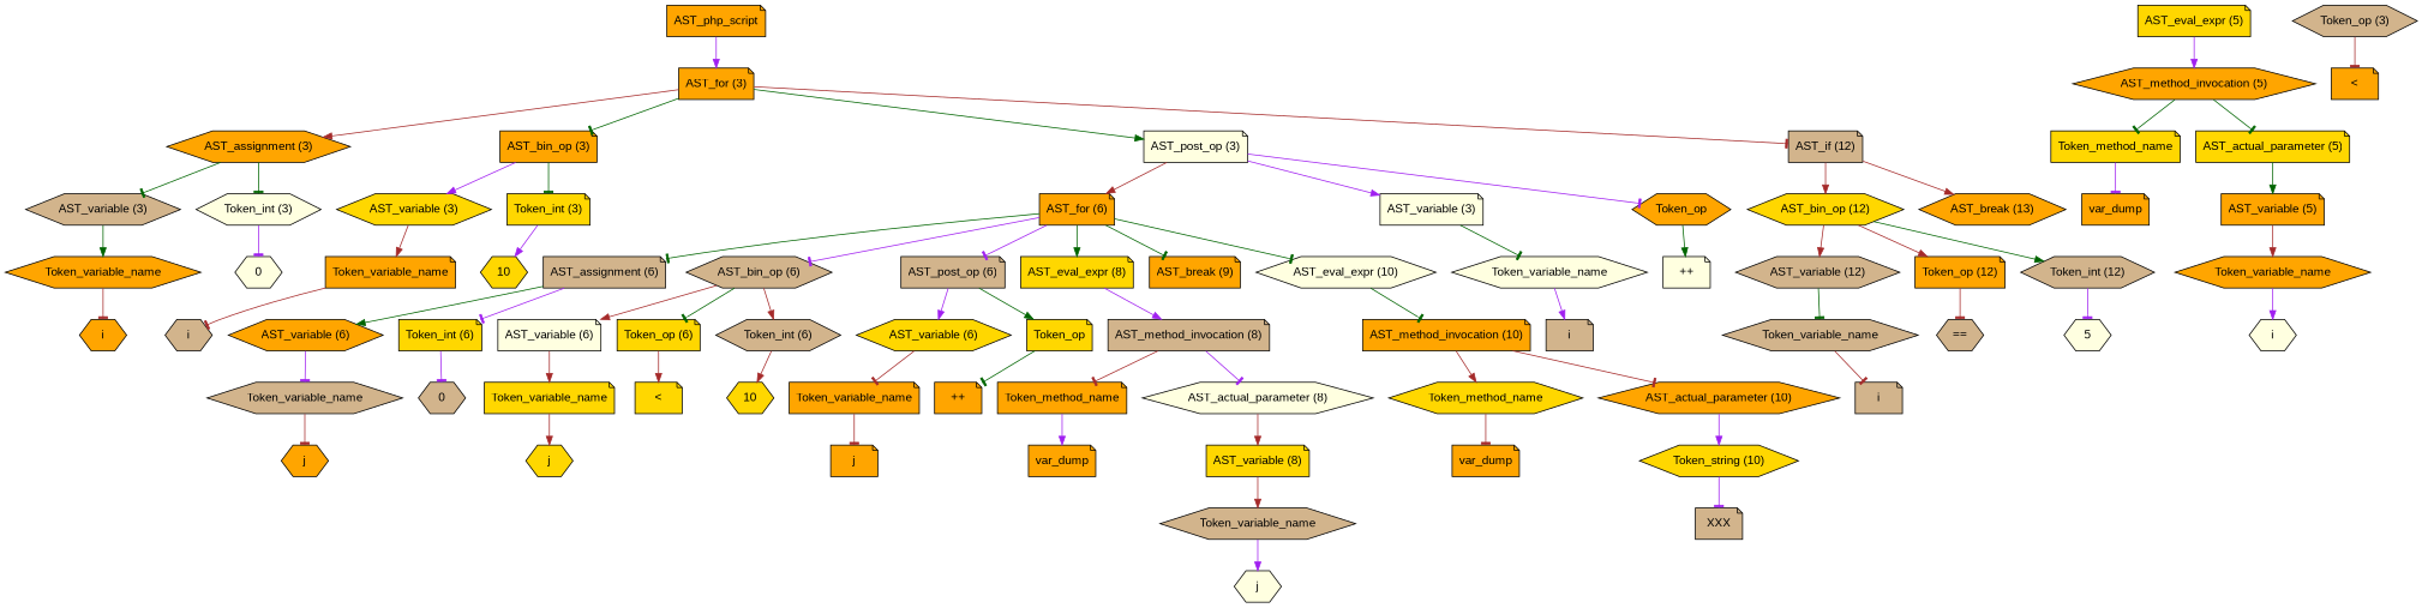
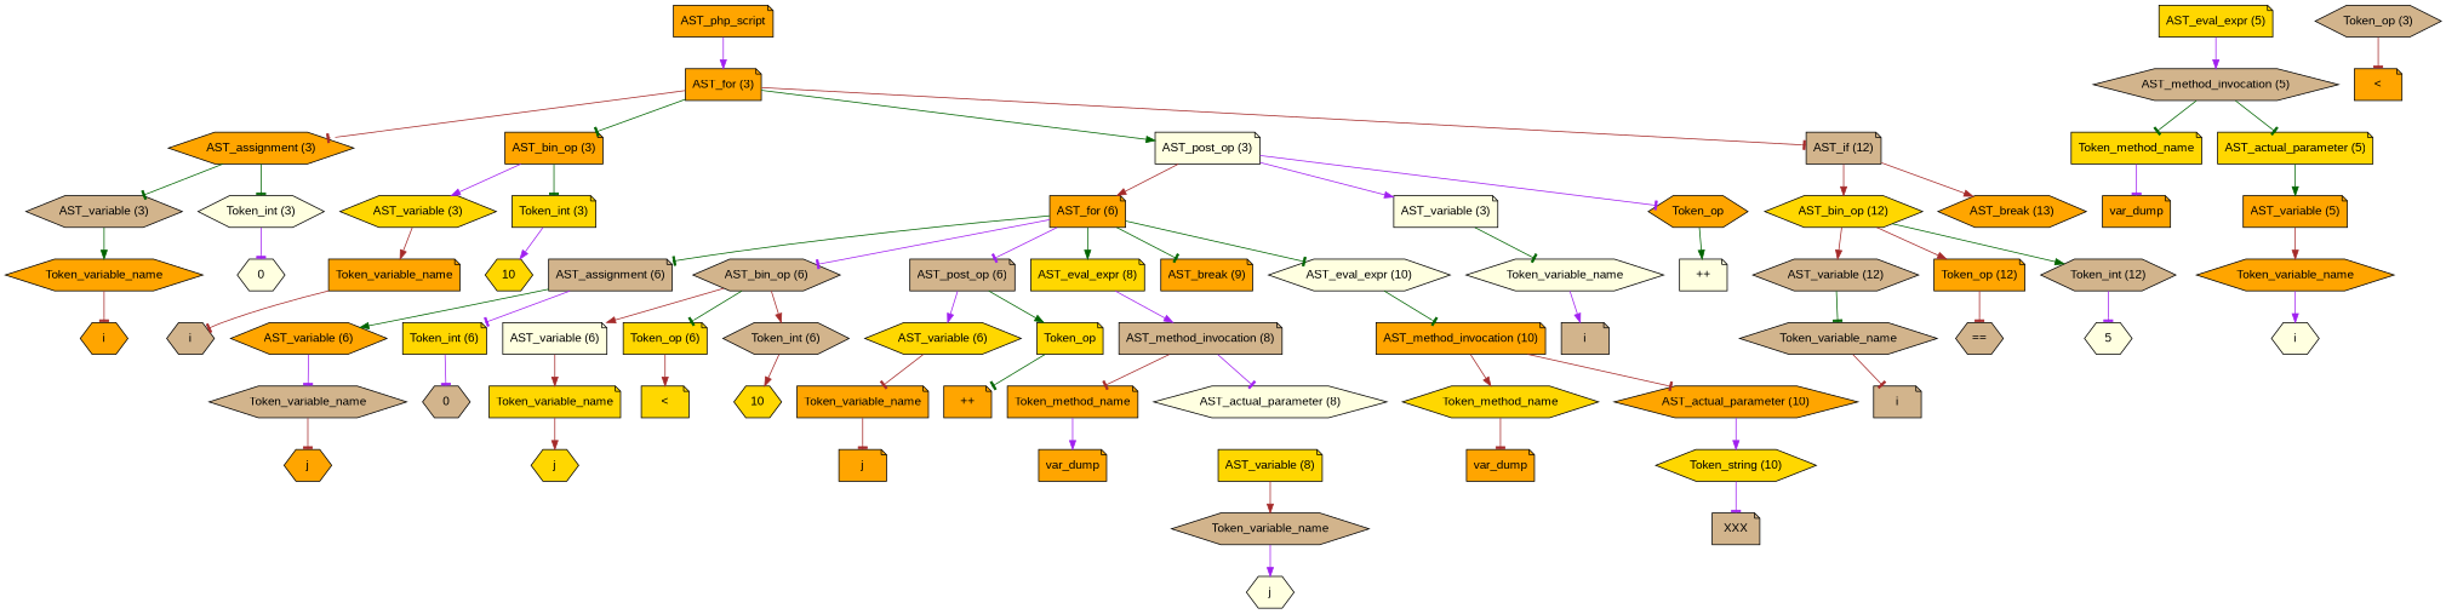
  digraph {
    fontname="Liberation Sans"
    node [fillcolor=orange fontname="Liberation Sans" shape=note style=filled]
    edge [arrowhead=normal color=brown fontname="Liberation Sans"]
    n1 [label=AST_php_script]
    n2 [label="AST_for (3)"]
    n3 [label="AST_assignment (3)" shape=hexagon]
    n4 [label="AST_bin_op (3)"]
    n5 [fillcolor=lightyellow label="AST_post_op (3)"]
    n6 [fillcolor=tan label="AST_if (12)"]
    n7 [fillcolor=tan label="AST_variable (3)" shape=hexagon]
    n8 [fillcolor=lightyellow label="Token_int (3)" shape=hexagon]
    n9 [fillcolor=gold label="AST_variable (3)" shape=hexagon]
    n10 [fillcolor=gold label="Token_int (3)"]
    n11 [label="AST_for (6)"]
    n12 [fillcolor=lightyellow label="AST_variable (3)"]
    n13 [label=Token_op shape=hexagon]
    n14 [fillcolor=gold label="AST_eval_expr (5)"]
-   n15 [label="AST_method_invocation (5)" shape=hexagon]
+   n15 [fillcolor=tan label="AST_method_invocation (5)" shape=hexagon]
    n16 [fillcolor=tan label="AST_assignment (6)"]
    n17 [fillcolor=tan label="AST_bin_op (6)" shape=hexagon]
    n18 [fillcolor=tan label="AST_post_op (6)"]
    n19 [fillcolor=gold label="AST_eval_expr (8)"]
    n20 [label="AST_break (9)"]
    n21 [fillcolor=lightyellow label="AST_eval_expr (10)" shape=hexagon]
    n22 [fillcolor=gold label="AST_bin_op (12)" shape=hexagon]
    n23 [label="AST_break (13)" shape=hexagon]
    n24 [label=Token_variable_name shape=hexagon]
    n25 [fillcolor=lightyellow label=0 shape=hexagon]
    n26 [label=i shape=hexagon]
    n27 [label=Token_variable_name]
    n28 [fillcolor=tan label="Token_op (3)" shape=hexagon]
    n29 [label="<"]
    n30 [fillcolor=gold label=10 shape=hexagon]
    n31 [fillcolor=tan label=i shape=hexagon]
    n32 [fillcolor=lightyellow label=Token_variable_name shape=hexagon]
    n33 [fillcolor=lightyellow label="++"]
    n34 [fillcolor=tan label=i]
    n35 [fillcolor=gold label=Token_method_name]
    n36 [fillcolor=gold label="AST_actual_parameter (5)"]
    n37 [label=var_dump]
    n38 [label="AST_variable (5)"]
    n39 [label=Token_variable_name shape=hexagon]
    n40 [fillcolor=lightyellow label=i shape=hexagon]
    n41 [label="AST_variable (6)" shape=hexagon]
    n42 [fillcolor=gold label="Token_int (6)"]
    n43 [fillcolor=lightyellow label="AST_variable (6)"]
    n44 [fillcolor=gold label="Token_op (6)"]
    n45 [fillcolor=tan label="Token_int (6)" shape=hexagon]
    n46 [fillcolor=gold label="AST_variable (6)" shape=hexagon]
    n47 [fillcolor=gold label=Token_op]
    n48 [fillcolor=tan label="AST_method_invocation (8)"]
    n49 [label="AST_method_invocation (10)"]
    n50 [fillcolor=tan label=Token_variable_name shape=hexagon]
    n51 [fillcolor=tan label=0 shape=hexagon]
    n52 [label=j shape=hexagon]
    n53 [fillcolor=gold label=Token_variable_name]
    n54 [fillcolor=gold label="<"]
    n55 [fillcolor=gold label=10 shape=hexagon]
    n56 [fillcolor=gold label=j shape=hexagon]
    n57 [label=Token_variable_name]
    n58 [label="++"]
    n59 [label=j]
    n60 [label=Token_method_name]
    n61 [fillcolor=lightyellow label="AST_actual_parameter (8)" shape=hexagon]
    n62 [label=var_dump]
    n63 [fillcolor=gold label="AST_variable (8)"]
    n64 [fillcolor=tan label=Token_variable_name shape=hexagon]
    n65 [fillcolor=lightyellow label=j shape=hexagon]
    n66 [fillcolor=gold label=Token_method_name shape=hexagon]
    n67 [label="AST_actual_parameter (10)" shape=hexagon]
    n68 [label=var_dump]
    n69 [fillcolor=gold label="Token_string (10)" shape=hexagon]
    n70 [fillcolor=tan label=XXX]
    n71 [fillcolor=tan label="AST_variable (12)" shape=hexagon]
    n72 [label="Token_op (12)"]
    n73 [fillcolor=tan label="Token_int (12)" shape=hexagon]
    n74 [fillcolor=tan label=Token_variable_name shape=hexagon]
    n75 [fillcolor=tan label="==" shape=hexagon]
    n76 [fillcolor=lightyellow label=5 shape=hexagon]
    n77 [fillcolor=tan label=i]
    n1 -> n2 [color=purple]
-   n2 -> n3
+   n2 -> n3 [arrowhead=tee]
    n2 -> n4 [arrowhead=tee color=darkgreen]
    n2 -> n5 [color=darkgreen]
    n2 -> n6 [arrowhead=tee]
    n3 -> n7 [arrowhead=tee color=darkgreen]
    n3 -> n8 [arrowhead=tee color=darkgreen]
    n4 -> n9 [color=purple]
    n4 -> n10 [arrowhead=tee color=darkgreen]
    n5 -> n11
    n5 -> n12 [color=purple]
    n5 -> n13 [arrowhead=tee color=purple]
    n6 -> n22
    n6 -> n23
    n7 -> n24 [color=darkgreen]
    n8 -> n25 [arrowhead=tee color=purple]
    n9 -> n27
    n10 -> n30 [color=purple]
    n11 -> n16 [arrowhead=tee color=darkgreen]
    n11 -> n17 [arrowhead=tee color=purple]
    n11 -> n18 [arrowhead=tee color=purple]
    n11 -> n19 [color=darkgreen]
    n11 -> n20 [arrowhead=tee color=darkgreen]
    n11 -> n21 [arrowhead=tee color=darkgreen]
    n12 -> n32 [arrowhead=tee color=darkgreen]
    n13 -> n33 [color=darkgreen]
    n14 -> n15 [color=purple]
    n15 -> n35 [arrowhead=tee color=darkgreen]
    n15 -> n36 [arrowhead=tee color=darkgreen]
    n16 -> n41 [color=darkgreen]
    n16 -> n42 [arrowhead=tee color=purple]
    n17 -> n43
    n17 -> n44 [arrowhead=tee color=darkgreen]
    n17 -> n45
    n18 -> n46 [color=purple]
    n18 -> n47 [color=darkgreen]
    n19 -> n48 [color=purple]
    n21 -> n49 [arrowhead=tee color=darkgreen]
    n22 -> n71
    n22 -> n72
    n22 -> n73 [color=darkgreen]
    n24 -> n26 [arrowhead=tee]
    n27 -> n31 [arrowhead=tee]
    n28 -> n29 [arrowhead=tee]
    n32 -> n34 [color=purple]
    n35 -> n37 [arrowhead=tee color=purple]
    n36 -> n38 [color=darkgreen]
    n38 -> n39
    n39 -> n40 [color=purple]
    n41 -> n50 [arrowhead=tee color=purple]
    n42 -> n51 [arrowhead=tee color=purple]
    n43 -> n53
    n44 -> n54
    n45 -> n55
    n46 -> n57 [arrowhead=tee]
    n47 -> n58 [arrowhead=tee color=darkgreen]
    n48 -> n60 [arrowhead=tee]
    n48 -> n61 [arrowhead=tee color=purple]
    n49 -> n66
    n49 -> n67 [arrowhead=tee]
    n50 -> n52 [arrowhead=tee]
    n53 -> n56
    n57 -> n59 [arrowhead=tee]
    n60 -> n62 [color=purple]
-   n61 -> n63
    n63 -> n64
    n64 -> n65 [color=purple]
    n66 -> n68 [arrowhead=tee]
    n67 -> n69 [color=purple]
    n69 -> n70 [arrowhead=tee color=purple]
    n71 -> n74 [arrowhead=tee color=darkgreen]
    n72 -> n75 [arrowhead=tee]
    n73 -> n76 [arrowhead=tee color=purple]
    n74 -> n77 [arrowhead=tee]
  }
